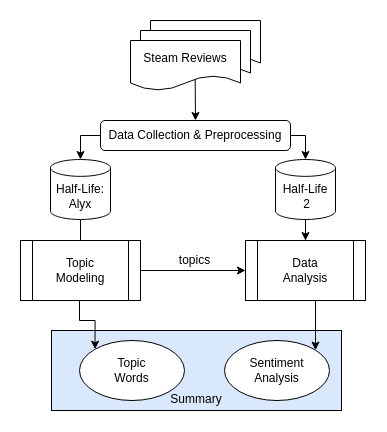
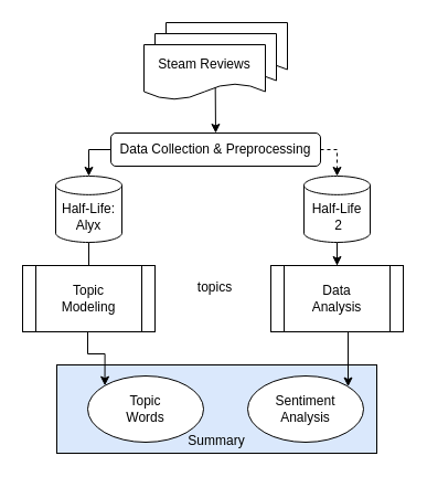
  <mxCell id="0" />
  <mxCell id="1" parent="0" />
  <mxCell id="2" value="&lt;br&gt;&lt;br&gt;&lt;br&gt;&lt;br&gt;Summary" style="rounded=0;whiteSpace=wrap;html=1;fillColor=#dae8fc;" vertex="1" parent="1"><mxGeometry x="51" y="330" width="290" height="80" as="geometry" /></mxCell>
  <mxCell id="3" value="" style="group" vertex="1" connectable="0" parent="1"><mxGeometry x="130" y="20" width="130" height="70" as="geometry" /></mxCell>
  <mxCell id="4" value="Steam Reviews" style="shape=document;whiteSpace=wrap;html=1;boundedLbl=1;" vertex="1" parent="3"><mxGeometry x="20" width="110" height="50" as="geometry" /></mxCell>
  <mxCell id="5" value="Steam Reviews" style="shape=document;whiteSpace=wrap;html=1;boundedLbl=1;" vertex="1" parent="3"><mxGeometry x="10" y="10" width="110" height="50" as="geometry" /></mxCell>
  <mxCell id="6" value="Steam Reviews" style="shape=document;whiteSpace=wrap;html=1;boundedLbl=1;" vertex="1" parent="3"><mxGeometry y="20" width="110" height="50" as="geometry" /></mxCell>
  <mxCell id="7" style="edgeStyle=orthogonalEdgeStyle;rounded=0;orthogonalLoop=1;jettySize=auto;html=1;exitX=0;exitY=0.5;exitDx=0;exitDy=0;entryX=0.5;entryY=0;entryDx=0;entryDy=0;entryPerimeter=0;" edge="1" parent="1" source="9" target="20"><mxGeometry relative="1" as="geometry" /></mxCell>
- <mxCell id="8" style="edgeStyle=orthogonalEdgeStyle;rounded=0;orthogonalLoop=1;jettySize=auto;html=1;exitX=1;exitY=0.5;exitDx=0;exitDy=0;entryX=0.5;entryY=0;entryDx=0;entryDy=0;entryPerimeter=0;" edge="1" parent="1" source="9" target="22"><mxGeometry relative="1" as="geometry" /></mxCell>
+ <mxCell id="8" style="edgeStyle=orthogonalEdgeStyle;rounded=0;orthogonalLoop=1;jettySize=auto;html=1;exitX=1;exitY=0.5;exitDx=0;exitDy=0;entryX=0.5;entryY=0;entryDx=0;entryDy=0;entryPerimeter=0;dashed=1;" edge="1" parent="1" source="9" target="22"><mxGeometry relative="1" as="geometry" /></mxCell>
  <mxCell id="9" value="Data Collection &amp;amp; Preprocessing" style="rounded=1;whiteSpace=wrap;html=1;" vertex="1" parent="1"><mxGeometry x="100" y="120" width="190" height="30" as="geometry" /></mxCell>
- <mxCell id="10" style="edgeStyle=orthogonalEdgeStyle;rounded=0;orthogonalLoop=1;jettySize=auto;html=1;exitX=1;exitY=0.5;exitDx=0;exitDy=0;entryX=0;entryY=0.5;entryDx=0;entryDy=0;" edge="1" parent="1" source="12" target="14"><mxGeometry relative="1" as="geometry" /></mxCell>
  <mxCell id="11" style="edgeStyle=orthogonalEdgeStyle;rounded=0;orthogonalLoop=1;jettySize=auto;html=1;exitX=0.5;exitY=1;exitDx=0;exitDy=0;entryX=0;entryY=0;entryDx=0;entryDy=0;" edge="1" parent="1" source="12" target="15"><mxGeometry relative="1" as="geometry"><Array as="points"><mxPoint x="79" y="300" /><mxPoint x="79" y="320" /></Array></mxGeometry></mxCell>
  <mxCell id="12" value="Topic&lt;br&gt;Modeling" style="shape=process;whiteSpace=wrap;html=1;backgroundOutline=1;" vertex="1" parent="1"><mxGeometry x="20" y="240" width="120" height="60" as="geometry" /></mxCell>
  <mxCell id="13" value="" style="edgeStyle=orthogonalEdgeStyle;rounded=0;orthogonalLoop=1;jettySize=auto;html=1;" edge="1" parent="1" source="14" target="16"><mxGeometry relative="1" as="geometry"><Array as="points"><mxPoint x="315" y="330" /><mxPoint x="315" y="330" /></Array></mxGeometry></mxCell>
  <mxCell id="14" value="Data&lt;br&gt;Analysis" style="shape=process;whiteSpace=wrap;html=1;backgroundOutline=1;" vertex="1" parent="1"><mxGeometry x="245" y="240" width="120" height="60" as="geometry" /></mxCell>
  <mxCell id="15" value="Topic&lt;br&gt;Words" style="ellipse;whiteSpace=wrap;html=1;" vertex="1" parent="1"><mxGeometry x="79" y="340" width="105" height="60" as="geometry" /></mxCell>
  <mxCell id="16" value="Sentiment&lt;br&gt;Analysis" style="ellipse;whiteSpace=wrap;html=1;" vertex="1" parent="1"><mxGeometry x="224" y="340" width="105" height="60" as="geometry" /></mxCell>
  <mxCell id="17" value="" style="endArrow=classic;html=1;entryX=0.5;entryY=0;entryDx=0;entryDy=0;exitX=0.588;exitY=0.774;exitDx=0;exitDy=0;exitPerimeter=0;" edge="1" parent="1" source="6" target="9"><mxGeometry width="50" height="50" relative="1" as="geometry"><mxPoint x="195" y="79" as="sourcePoint" /><mxPoint x="50" y="130" as="targetPoint" /></mxGeometry></mxCell>
  <mxCell id="18" value="topics" style="text;html=1;align=center;verticalAlign=middle;resizable=0;points=[];autosize=1;" vertex="1" parent="1"><mxGeometry x="169" y="250" width="50" height="20" as="geometry" /></mxCell>
  <mxCell id="19" style="edgeStyle=orthogonalEdgeStyle;rounded=0;orthogonalLoop=1;jettySize=auto;html=1;entryX=0.5;entryY=0;entryDx=0;entryDy=0;endArrow=none;" edge="1" parent="1" source="20" target="12"><mxGeometry relative="1" as="geometry" /></mxCell>
  <mxCell id="20" value="Half-Life: Alyx" style="shape=cylinder3;whiteSpace=wrap;html=1;boundedLbl=1;backgroundOutline=1;size=8.429;" vertex="1" parent="1"><mxGeometry x="50" y="159" width="60" height="60" as="geometry" /></mxCell>
  <mxCell id="21" value="" style="edgeStyle=orthogonalEdgeStyle;rounded=0;orthogonalLoop=1;jettySize=auto;html=1;" edge="1" parent="1" source="22" target="14"><mxGeometry relative="1" as="geometry" /></mxCell>
  <mxCell id="22" value="Half-Life&lt;br&gt;&amp;nbsp;2" style="shape=cylinder3;whiteSpace=wrap;html=1;boundedLbl=1;backgroundOutline=1;size=8.429;" vertex="1" parent="1"><mxGeometry x="275" y="159" width="60" height="60" as="geometry" /></mxCell>
